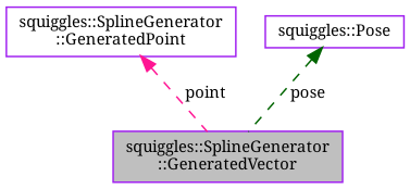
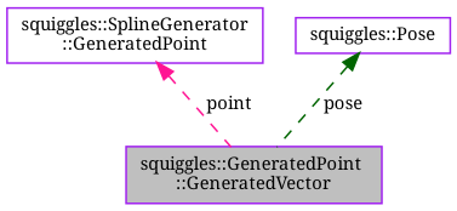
  digraph {
    fontname="Noto Serif"
    node [color=purple fillcolor=white fontname="Noto Serif" fontsize=10 shape=record style=filled]
    edge [dir=back fontname="Noto Serif" fontsize=10 labelfontname=Helvetica labelfontsize=10 style=dashed]
-   n1 [fillcolor=grey75 fontcolor=black height=0.2 label="squiggles::SplineGenerator\l::GeneratedVector" width=0.4]
+   n1 [fillcolor=grey75 fontcolor=black height=0.2 label="squiggles::GeneratedPoint\l::GeneratedVector" width=0.4]
    n2 [height=0.2 label="squiggles::SplineGenerator\l::GeneratedPoint" width=0.4]
    n3 [height=0.2 label="squiggles::Pose" width=0.4]
    n2 -> n1 [color=deeppink label=" point"]
    n3 -> n1 [color=darkgreen label=" pose"]
  }
